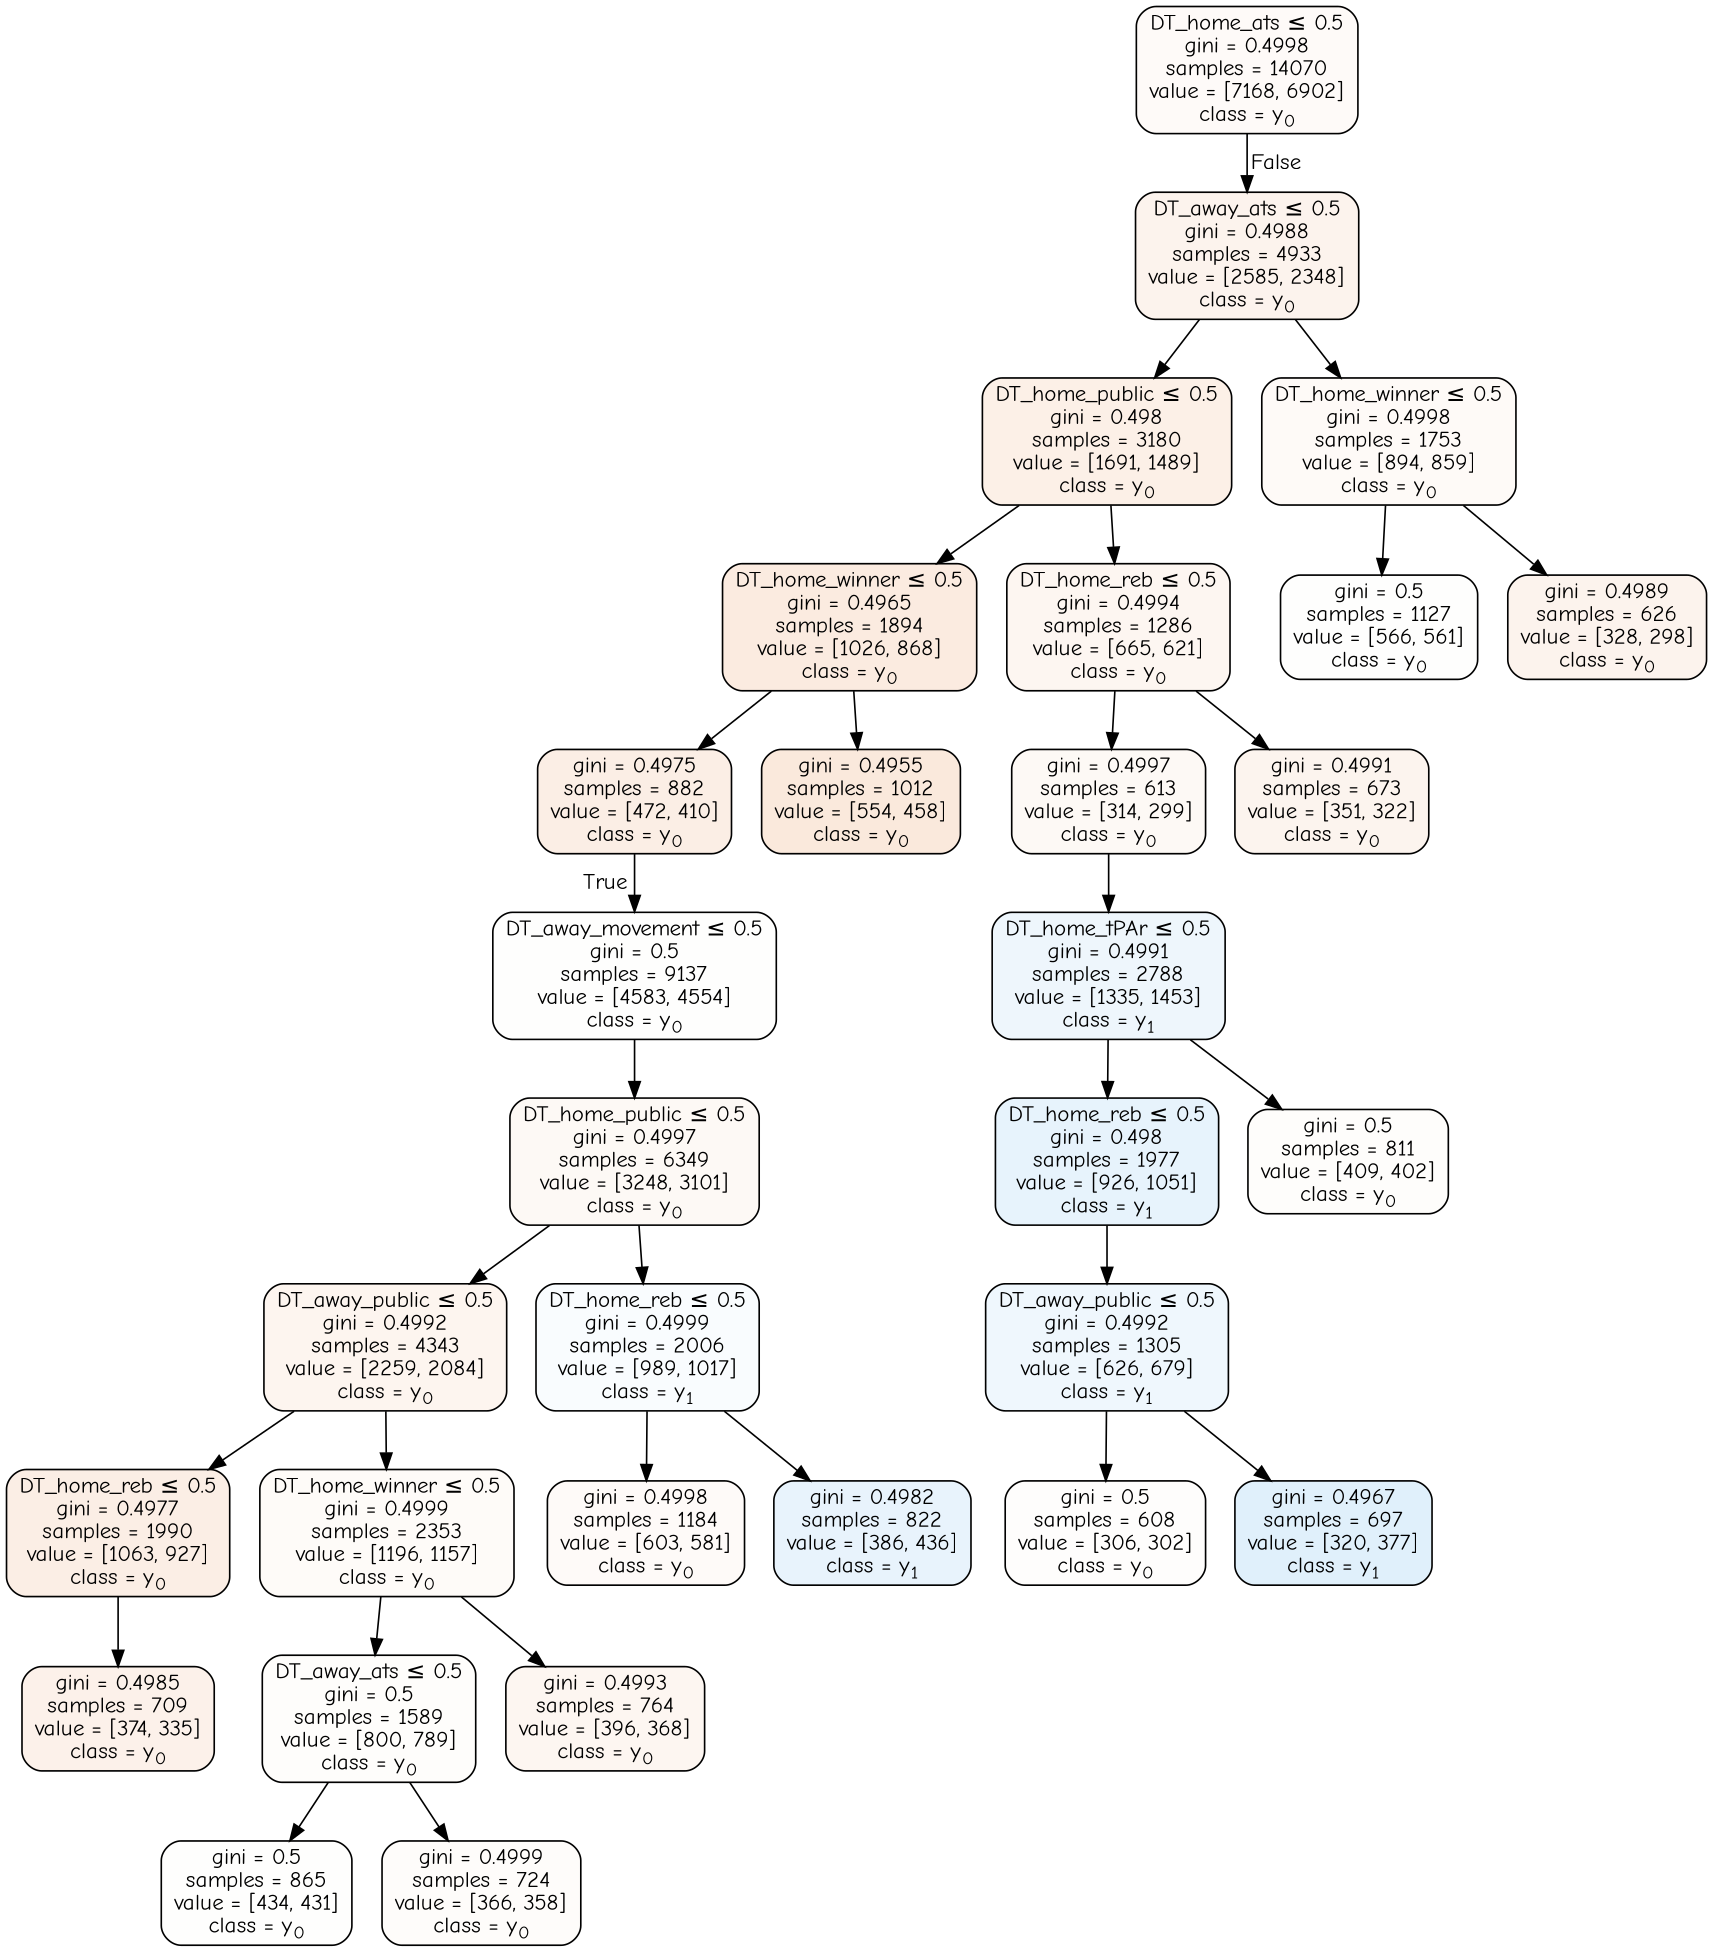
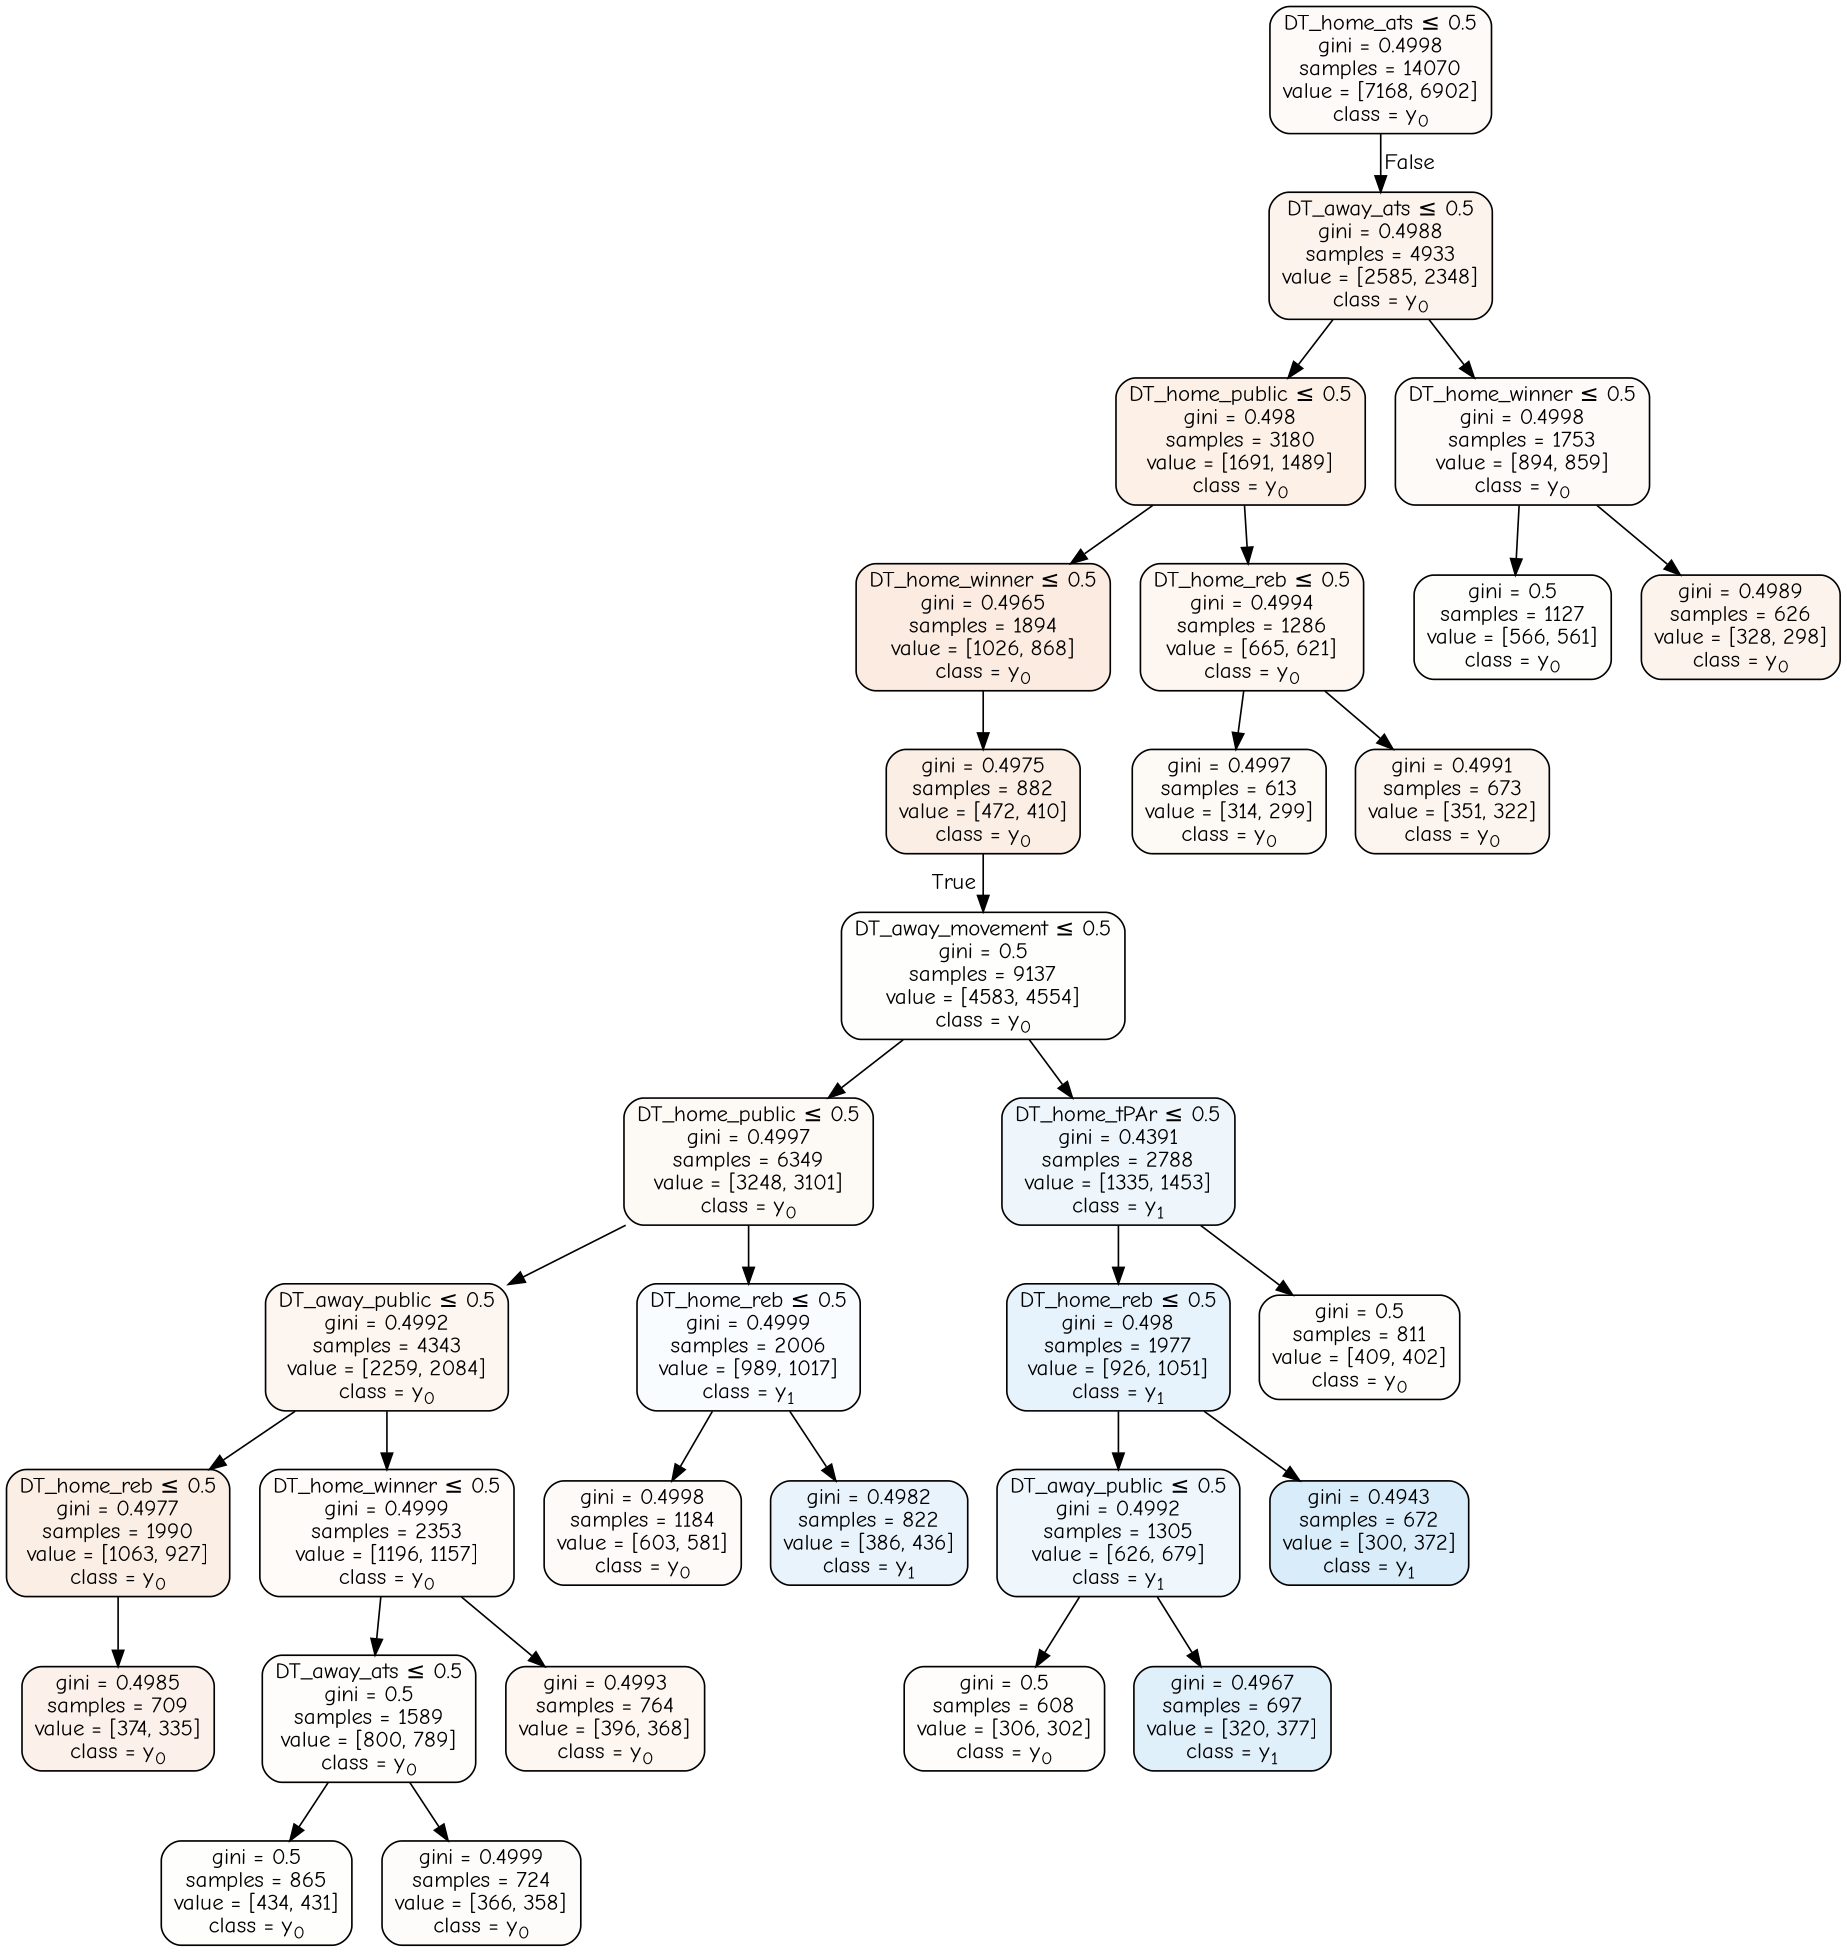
  digraph {
    fontname="Comic Neue"
    node [color=black fillcolor="#e5813902" fontname="Comic Neue" shape=box style="filled, rounded"]
    edge [fontname="Comic Neue"]
    n1 [fillcolor="#e5813909" label=<DT_home_ats &le; 0.5<br/>gini = 0.4998<br/>samples = 14070<br/>value = [7168, 6902]<br/>class = y<SUB>0</SUB>>]
    n2 [fillcolor="#e5813917" label=<DT_away_ats &le; 0.5<br/>gini = 0.4988<br/>samples = 4933<br/>value = [2585, 2348]<br/>class = y<SUB>0</SUB>>]
    n3 [label=<DT_away_movement &le; 0.5<br/>gini = 0.5<br/>samples = 9137<br/>value = [4583, 4554]<br/>class = y<SUB>0</SUB>>]
    n4 [fillcolor="#e581390c" label=<DT_home_public &le; 0.5<br/>gini = 0.4997<br/>samples = 6349<br/>value = [3248, 3101]<br/>class = y<SUB>0</SUB>>]
-   n5 [fillcolor="#399de515" label=<DT_home_tPAr &le; 0.5<br/>gini = 0.4991<br/>samples = 2788<br/>value = [1335, 1453]<br/>class = y<SUB>1</SUB>>]
+   n5 [fillcolor="#399de515" label=<DT_home_tPAr &le; 0.5<br/>gini = 0.4391<br/>samples = 2788<br/>value = [1335, 1453]<br/>class = y<SUB>1</SUB>>]
    n6 [fillcolor="#e581391e" label=<DT_home_public &le; 0.5<br/>gini = 0.498<br/>samples = 3180<br/>value = [1691, 1489]<br/>class = y<SUB>0</SUB>>]
    n7 [fillcolor="#e581390a" label=<DT_home_winner &le; 0.5<br/>gini = 0.4998<br/>samples = 1753<br/>value = [894, 859]<br/>class = y<SUB>0</SUB>>]
    n8 [fillcolor="#e5813914" label=<DT_away_public &le; 0.5<br/>gini = 0.4992<br/>samples = 4343<br/>value = [2259, 2084]<br/>class = y<SUB>0</SUB>>]
    n9 [fillcolor="#399de507" label=<DT_home_reb &le; 0.5<br/>gini = 0.4999<br/>samples = 2006<br/>value = [989, 1017]<br/>class = y<SUB>1</SUB>>]
    n10 [fillcolor="#399de51e" label=<DT_home_reb &le; 0.5<br/>gini = 0.498<br/>samples = 1977<br/>value = [926, 1051]<br/>class = y<SUB>1</SUB>>]
    n11 [fillcolor="#e5813904" label=<gini = 0.5<br/>samples = 811<br/>value = [409, 402]<br/>class = y<SUB>0</SUB>>]
    n12 [fillcolor="#e5813921" label=<DT_home_reb &le; 0.5<br/>gini = 0.4977<br/>samples = 1990<br/>value = [1063, 927]<br/>class = y<SUB>0</SUB>>]
    n13 [fillcolor="#e5813908" label=<DT_home_winner &le; 0.5<br/>gini = 0.4999<br/>samples = 2353<br/>value = [1196, 1157]<br/>class = y<SUB>0</SUB>>]
    n14 [fillcolor="#e5813909" label=<gini = 0.4998<br/>samples = 1184<br/>value = [603, 581]<br/>class = y<SUB>0</SUB>>]
    n15 [fillcolor="#399de51d" label=<gini = 0.4982<br/>samples = 822<br/>value = [386, 436]<br/>class = y<SUB>1</SUB>>]
    n16 [fillcolor="#e581391b" label=<gini = 0.4985<br/>samples = 709<br/>value = [374, 335]<br/>class = y<SUB>0</SUB>>]
    n17 [fillcolor="#e5813904" label=<DT_away_ats &le; 0.5<br/>gini = 0.5<br/>samples = 1589<br/>value = [800, 789]<br/>class = y<SUB>0</SUB>>]
    n18 [fillcolor="#e5813912" label=<gini = 0.4993<br/>samples = 764<br/>value = [396, 368]<br/>class = y<SUB>0</SUB>>]
    n19 [label=<gini = 0.5<br/>samples = 865<br/>value = [434, 431]<br/>class = y<SUB>0</SUB>>]
    n20 [fillcolor="#e5813906" label=<gini = 0.4999<br/>samples = 724<br/>value = [366, 358]<br/>class = y<SUB>0</SUB>>]
    n21 [fillcolor="#399de514" label=<DT_away_public &le; 0.5<br/>gini = 0.4992<br/>samples = 1305<br/>value = [626, 679]<br/>class = y<SUB>1</SUB>>]
+   n22 [fillcolor="#399de531" label=<gini = 0.4943<br/>samples = 672<br/>value = [300, 372]<br/>class = y<SUB>1</SUB>>]
    n23 [fillcolor="#e5813903" label=<gini = 0.5<br/>samples = 608<br/>value = [306, 302]<br/>class = y<SUB>0</SUB>>]
    n24 [fillcolor="#399de527" label=<gini = 0.4967<br/>samples = 697<br/>value = [320, 377]<br/>class = y<SUB>1</SUB>>]
    n25 [fillcolor="#e5813927" label=<DT_home_winner &le; 0.5<br/>gini = 0.4965<br/>samples = 1894<br/>value = [1026, 868]<br/>class = y<SUB>0</SUB>>]
    n26 [fillcolor="#e5813911" label=<DT_home_reb &le; 0.5<br/>gini = 0.4994<br/>samples = 1286<br/>value = [665, 621]<br/>class = y<SUB>0</SUB>>]
    n27 [label=<gini = 0.5<br/>samples = 1127<br/>value = [566, 561]<br/>class = y<SUB>0</SUB>>]
    n28 [fillcolor="#e5813917" label=<gini = 0.4989<br/>samples = 626<br/>value = [328, 298]<br/>class = y<SUB>0</SUB>>]
    n29 [fillcolor="#e5813921" label=<gini = 0.4975<br/>samples = 882<br/>value = [472, 410]<br/>class = y<SUB>0</SUB>>]
-   n30 [fillcolor="#e581392c" label=<gini = 0.4955<br/>samples = 1012<br/>value = [554, 458]<br/>class = y<SUB>0</SUB>>]
    n31 [fillcolor="#e581390c" label=<gini = 0.4997<br/>samples = 613<br/>value = [314, 299]<br/>class = y<SUB>0</SUB>>]
    n32 [fillcolor="#e5813915" label=<gini = 0.4991<br/>samples = 673<br/>value = [351, 322]<br/>class = y<SUB>0</SUB>>]
    n1 -> n2 [headlabel=False labelangle=-45 labeldistance=2.5]
    n2 -> n6
    n2 -> n7
    n3 -> n4
-   n31 -> n5
+   n3 -> n5
    n4 -> n8
    n4 -> n9
    n5 -> n10
    n5 -> n11
    n6 -> n25
    n6 -> n26
    n7 -> n27
    n7 -> n28
    n8 -> n12
    n8 -> n13
    n9 -> n14
    n9 -> n15
    n10 -> n21
+   n10 -> n22
    n12 -> n16
    n13 -> n17
    n13 -> n18
    n17 -> n19
    n17 -> n20
    n21 -> n23
    n21 -> n24
    n25 -> n29
-   n25 -> n30
    n26 -> n31
    n26 -> n32
    n29 -> n3 [headlabel=True labelangle=45 labeldistance=2.5]
  }
